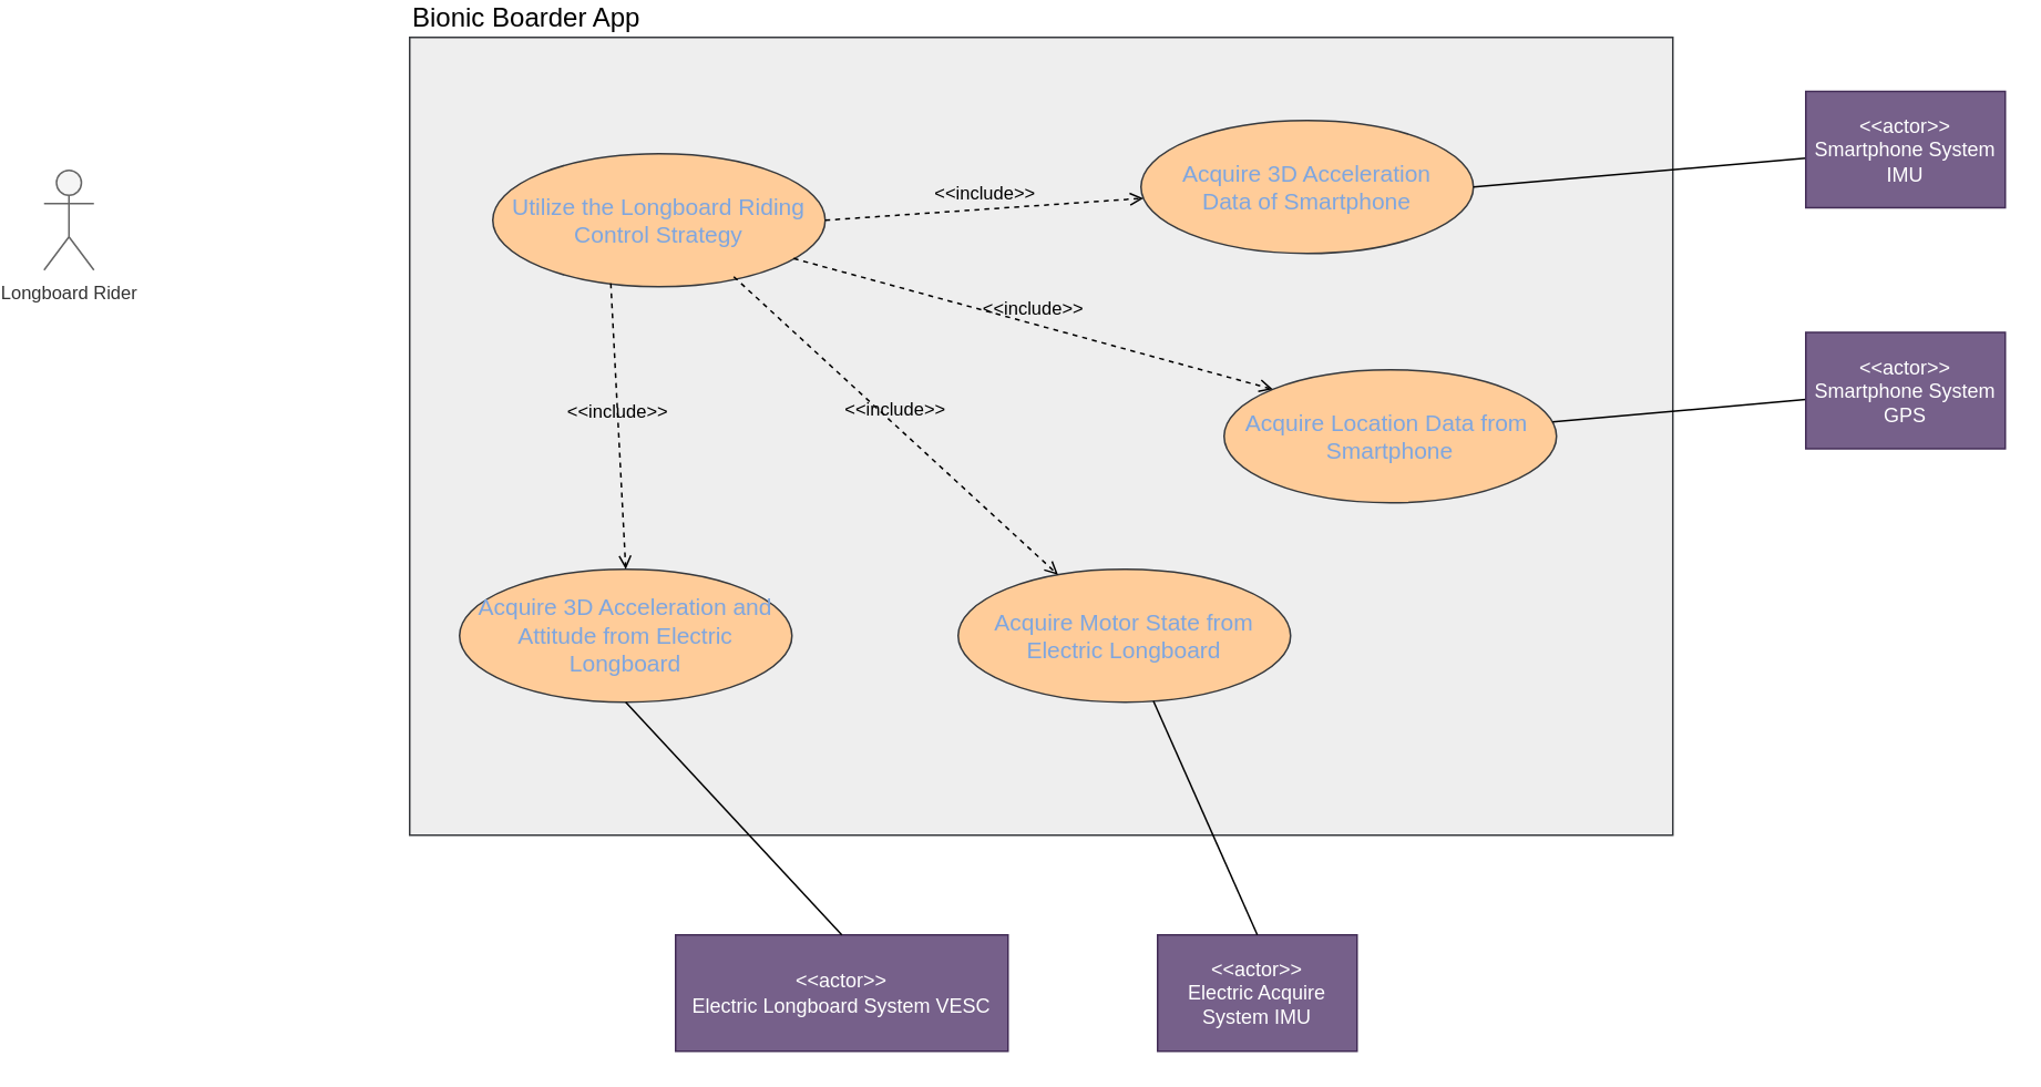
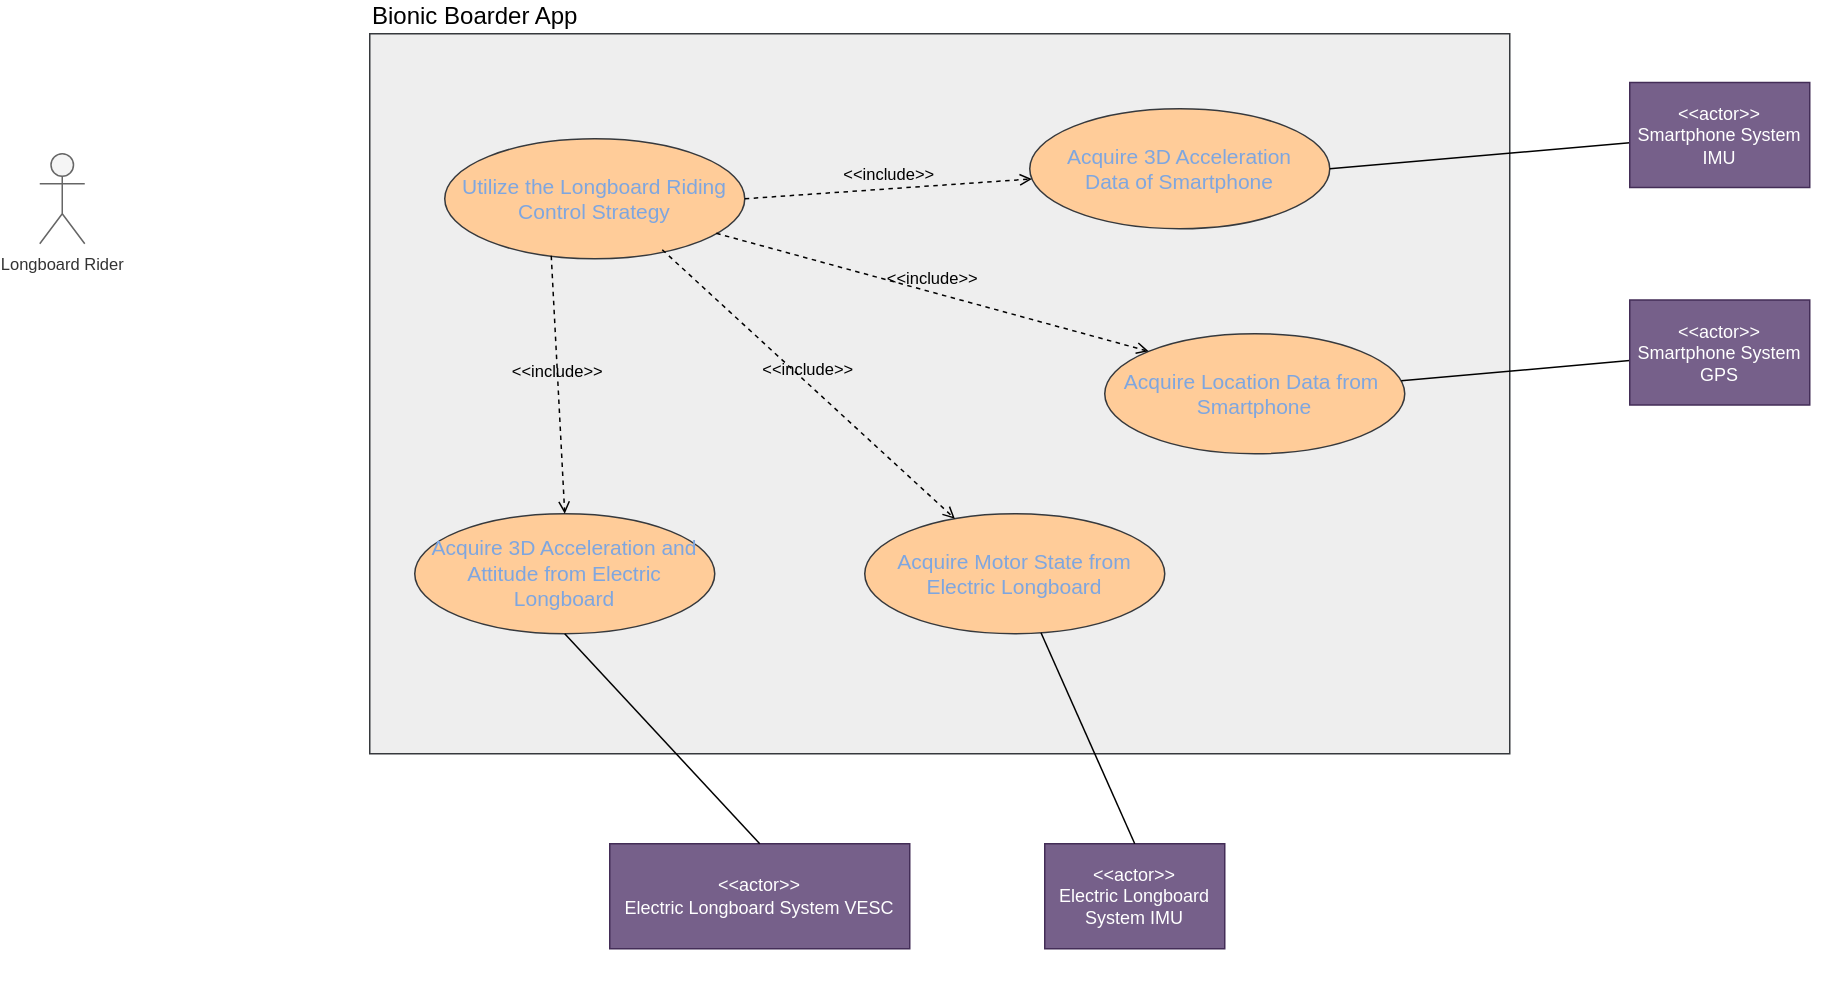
  <mxCell id="0" />
  <mxCell id="1" parent="0" />
  <mxCell id="2" value="Specimen and collection" style="edgeStyle=orthogonalEdgeStyle;endArrow=block;html=1;" parent="1" edge="1"><mxGeometry relative="1" as="geometry"><mxPoint x="460" y="100" as="targetPoint" /></mxGeometry></mxCell>
  <mxCell id="3" value="report delivery offline" style="edgeStyle=orthogonalEdgeStyle;endArrow=block;html=1;" parent="1" edge="1"><mxGeometry relative="1" as="geometry"><mxPoint x="410" y="130" as="sourcePoint" /></mxGeometry></mxCell>
  <mxCell id="4" value="Bionic Boarder App" style="rounded=0;whiteSpace=wrap;html=1;labelPosition=center;verticalLabelPosition=top;align=left;verticalAlign=bottom;fillColor=#eeeeee;strokeColor=#36393d;fontSize=16;fontColor=#000000;labelBackgroundColor=none;" parent="1" vertex="1"><mxGeometry x="240" y="20" width="760" height="480" as="geometry" /></mxCell>
  <mxCell id="5" value="&lt;span style=&quot;font-size: 14px;&quot;&gt;Acquire 3D Acceleration&lt;/span&gt;&lt;div&gt;&lt;span style=&quot;font-size: 14px;&quot;&gt;Data of Smartphone&lt;/span&gt;&lt;/div&gt;" style="ellipse;whiteSpace=wrap;html=1;fillColor=#ffcc99;strokeColor=#36393d;fontColor=#7EA6E0;" parent="1" vertex="1"><mxGeometry x="680" y="70" width="200" height="80" as="geometry" /></mxCell>
  <mxCell id="6" value="&lt;span style=&quot;font-size: 14px;&quot;&gt;Acquire Location Data from&amp;nbsp;&lt;/span&gt;&lt;div&gt;&lt;span style=&quot;font-size: 14px;&quot;&gt;Smartphone&lt;/span&gt;&lt;/div&gt;" style="ellipse;whiteSpace=wrap;html=1;fillColor=#ffcc99;strokeColor=#36393d;fontColor=#7EA6E0;" parent="1" vertex="1"><mxGeometry x="730" y="220" width="200" height="80" as="geometry" /></mxCell>
  <mxCell id="7" value="&lt;span style=&quot;font-size: 14px;&quot;&gt;Utilize the Longboard Riding Control Strategy&lt;/span&gt;" style="ellipse;whiteSpace=wrap;html=1;fillColor=#ffcc99;strokeColor=#36393d;fontColor=#7EA6E0;" vertex="1" parent="1"><mxGeometry x="290" y="90" width="200" height="80" as="geometry" /></mxCell>
  <mxCell id="8" value="&lt;span style=&quot;font-size: 14px;&quot;&gt;Acquire 3D Acceleration and Attitude from Electric Longboard&lt;/span&gt;" style="ellipse;whiteSpace=wrap;html=1;fillColor=#ffcc99;strokeColor=#36393d;fontColor=#7EA6E0;" vertex="1" parent="1"><mxGeometry x="270" y="340" width="200" height="80" as="geometry" /></mxCell>
  <mxCell id="9" value="&lt;span style=&quot;font-size: 14px;&quot;&gt;Acquire Motor State from Electric Longboard&lt;/span&gt;" style="ellipse;whiteSpace=wrap;html=1;fillColor=#ffcc99;strokeColor=#36393d;fontColor=#7EA6E0;" vertex="1" parent="1"><mxGeometry x="570" y="340" width="200" height="80" as="geometry" /></mxCell>
  <mxCell id="10" style="rounded=0;orthogonalLoop=1;jettySize=auto;html=1;strokeColor=#000000;endArrow=none;startFill=0;shadow=0;jumpStyle=none;labelBackgroundColor=default;fontColor=#000000;" edge="1" parent="1" target="14" source="6"><mxGeometry relative="1" as="geometry"><mxPoint x="3.75" y="614" as="sourcePoint" /><mxPoint x="213.75" y="865" as="targetPoint" /></mxGeometry></mxCell>
  <mxCell id="11" style="rounded=0;orthogonalLoop=1;jettySize=auto;html=1;strokeColor=#000000;endArrow=none;startFill=0;shadow=0;jumpStyle=none;exitX=1;exitY=0.5;exitDx=0;exitDy=0;" edge="1" parent="1" target="13" source="5"><mxGeometry relative="1" as="geometry"><mxPoint x="3.75" y="612" as="sourcePoint" /><mxPoint x="213.75" y="705" as="targetPoint" /></mxGeometry></mxCell>
  <mxCell id="12" value="&lt;span style=&quot;font-size: 11px;&quot;&gt;Longboard Rider&lt;/span&gt;" style="shape=umlActor;verticalLabelPosition=bottom;verticalAlign=top;html=1;outlineConnect=0;strokeColor=#666666;align=center;fontFamily=Helvetica;fontSize=12;fontColor=#333333;labelBackgroundColor=none;fillColor=#f5f5f5;horizontal=1;textShadow=0;" parent="1" vertex="1"><mxGeometry x="20" y="100" width="30" height="60" as="geometry" /></mxCell>
  <mxCell id="13" value="&amp;lt;&amp;lt;actor&amp;gt;&amp;gt;&lt;div&gt;Smartphone System IMU&lt;/div&gt;" style="html=1;whiteSpace=wrap;fillColor=#76608a;fontColor=#ffffff;strokeColor=#432D57;" vertex="1" parent="1"><mxGeometry x="1080" y="52.5" width="120" height="70" as="geometry" /></mxCell>
  <mxCell id="14" value="&amp;lt;&amp;lt;actor&amp;gt;&amp;gt;&lt;div&gt;Smartphone System GPS&lt;/div&gt;" style="html=1;whiteSpace=wrap;fillColor=#76608a;fontColor=#ffffff;strokeColor=#432D57;" vertex="1" parent="1"><mxGeometry x="1080" y="197.5" width="120" height="70" as="geometry" /></mxCell>
  <mxCell id="15" value="&amp;lt;&amp;lt;actor&amp;gt;&amp;gt;&lt;div&gt;Electric Longboard System VESC&lt;/div&gt;" style="html=1;whiteSpace=wrap;fillColor=#76608a;fontColor=#ffffff;strokeColor=#432D57;" vertex="1" parent="1"><mxGeometry x="400" y="560" width="200" height="70" as="geometry" /></mxCell>
- <mxCell id="16" value="&amp;lt;&amp;lt;actor&amp;gt;&amp;gt;&lt;div&gt;Electric Acquire System IMU&lt;/div&gt;" style="html=1;whiteSpace=wrap;fillColor=#76608a;fontColor=#ffffff;strokeColor=#432D57;" vertex="1" parent="1"><mxGeometry x="690" y="560" width="120" height="70" as="geometry" /></mxCell>
+ <mxCell id="16" value="&amp;lt;&amp;lt;actor&amp;gt;&amp;gt;&lt;div&gt;Electric Longboard System IMU&lt;/div&gt;" style="html=1;whiteSpace=wrap;fillColor=#76608a;fontColor=#ffffff;strokeColor=#432D57;" vertex="1" parent="1"><mxGeometry x="690" y="560" width="120" height="70" as="geometry" /></mxCell>
  <mxCell id="17" style="rounded=0;orthogonalLoop=1;jettySize=auto;html=1;strokeColor=#000000;endArrow=none;startFill=0;shadow=0;jumpStyle=none;exitX=0.5;exitY=0;exitDx=0;exitDy=0;" edge="1" parent="1" source="16" target="9"><mxGeometry relative="1" as="geometry"><mxPoint x="930" y="603.5" as="sourcePoint" /><mxPoint x="1130" y="586.5" as="targetPoint" /></mxGeometry></mxCell>
  <mxCell id="18" style="rounded=0;orthogonalLoop=1;jettySize=auto;html=1;strokeColor=#000000;endArrow=none;startFill=0;shadow=0;jumpStyle=none;exitX=0.5;exitY=1;exitDx=0;exitDy=0;entryX=0.5;entryY=0;entryDx=0;entryDy=0;" edge="1" parent="1" source="8" target="15"><mxGeometry relative="1" as="geometry"><mxPoint x="200" y="557" as="sourcePoint" /><mxPoint x="400" y="540" as="targetPoint" /></mxGeometry></mxCell>
  <mxCell id="19" value="&amp;lt;&amp;lt;include&amp;gt;&amp;gt;" style="html=1;verticalAlign=bottom;labelBackgroundColor=none;endArrow=open;endFill=0;dashed=1;rounded=0;exitX=1;exitY=0.5;exitDx=0;exitDy=0;strokeColor=#000000;fontColor=#000000;" edge="1" parent="1" source="7" target="5"><mxGeometry width="160" relative="1" as="geometry"><mxPoint x="390" y="197.5" as="sourcePoint" /><mxPoint x="550" y="197.5" as="targetPoint" /></mxGeometry></mxCell>
  <mxCell id="20" value="&amp;lt;&amp;lt;include&amp;gt;&amp;gt;" style="html=1;verticalAlign=bottom;labelBackgroundColor=none;endArrow=open;endFill=0;dashed=1;rounded=0;exitX=0.905;exitY=0.788;exitDx=0;exitDy=0;strokeColor=#000000;fontColor=#000000;exitPerimeter=0;entryX=0;entryY=0;entryDx=0;entryDy=0;" edge="1" parent="1" source="7" target="6"><mxGeometry width="160" relative="1" as="geometry"><mxPoint x="499" y="193" as="sourcePoint" /><mxPoint x="690" y="180" as="targetPoint" /></mxGeometry></mxCell>
  <mxCell id="21" value="&amp;lt;&amp;lt;include&amp;gt;&amp;gt;" style="html=1;verticalAlign=bottom;labelBackgroundColor=none;endArrow=open;endFill=0;dashed=1;rounded=0;exitX=0.725;exitY=0.925;exitDx=0;exitDy=0;strokeColor=#000000;fontColor=#000000;exitPerimeter=0;" edge="1" parent="1" source="7" target="9"><mxGeometry width="160" relative="1" as="geometry"><mxPoint x="369" y="280.5" as="sourcePoint" /><mxPoint x="550" y="260" as="targetPoint" /></mxGeometry></mxCell>
  <mxCell id="22" value="&amp;lt;&amp;lt;include&amp;gt;&amp;gt;" style="html=1;verticalAlign=bottom;labelBackgroundColor=none;endArrow=open;endFill=0;dashed=1;rounded=0;exitX=0.355;exitY=0.975;exitDx=0;exitDy=0;strokeColor=#000000;fontColor=#000000;exitPerimeter=0;entryX=0.5;entryY=0;entryDx=0;entryDy=0;" edge="1" parent="1" source="7" target="8"><mxGeometry width="160" relative="1" as="geometry"><mxPoint x="274.5" y="280.5" as="sourcePoint" /><mxPoint x="465.5" y="267.5" as="targetPoint" /></mxGeometry></mxCell>
